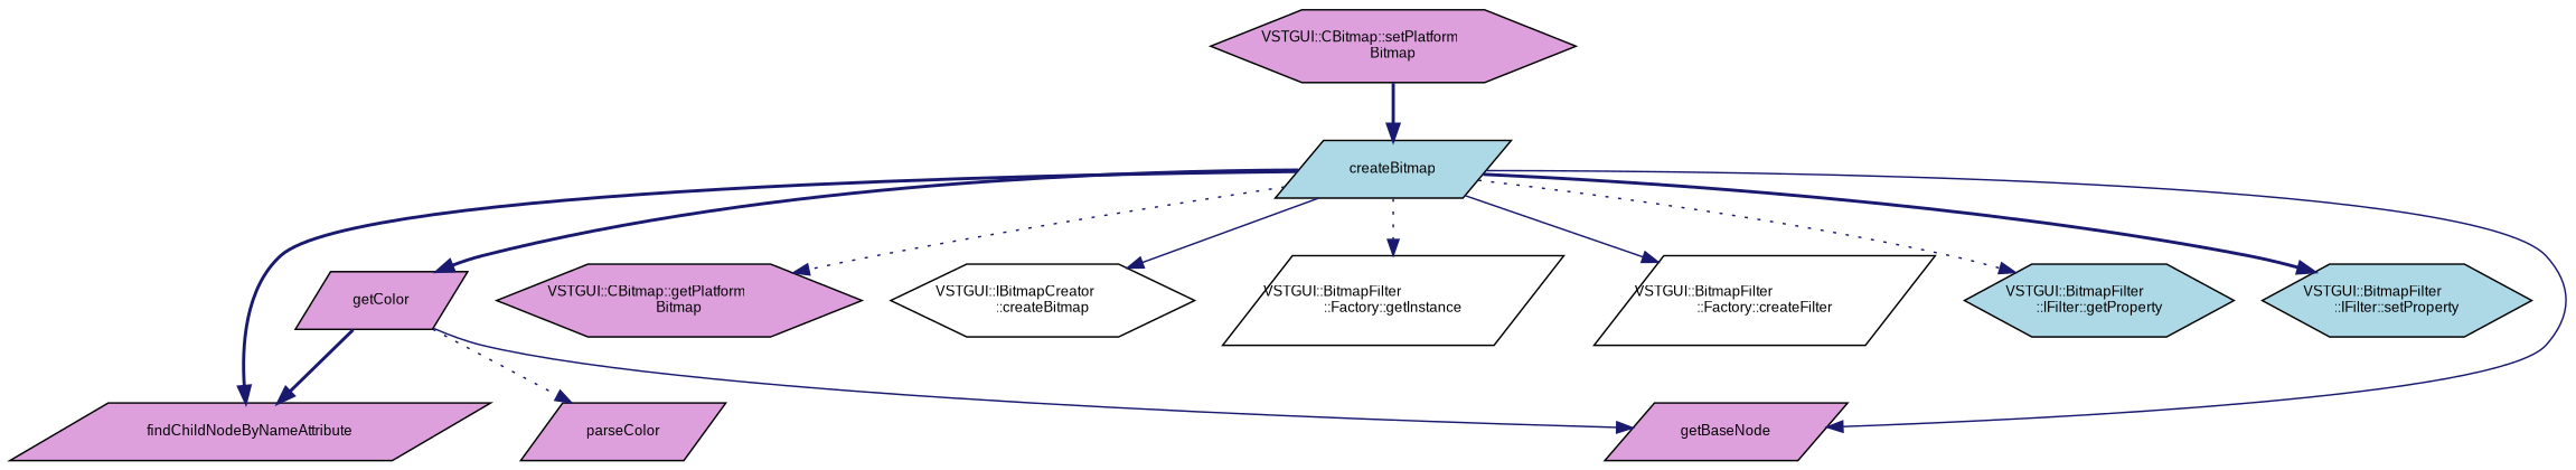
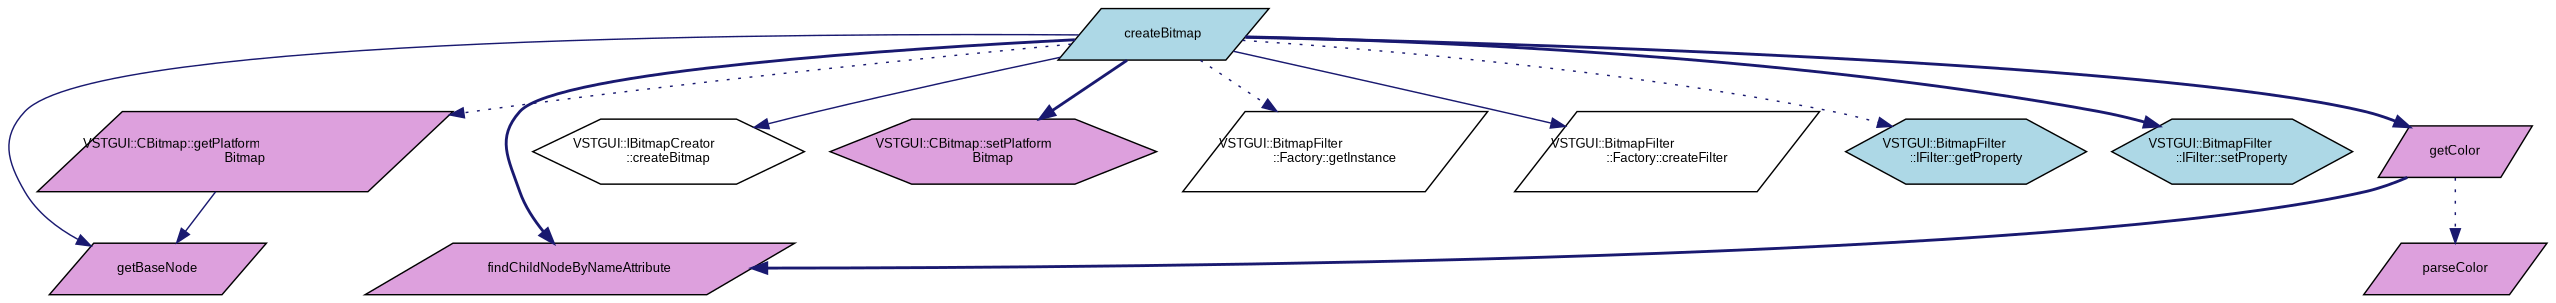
  digraph {
    rankdir=TB
    node [color=black fillcolor=plum fontname=Arial fontsize=9 shape=parallelogram style=filled]
    edge [color=midnightblue fontname=Arial fontsize=9 labelfontname=Arial labelfontsize=9 style=bold]
    n1 [fillcolor=lightblue fontcolor=black height=0.2 label=createBitmap width=0.4]
    n2 [height=0.2 label=findChildNodeByNameAttribute width=0.4]
    n3 [height=0.2 label=getBaseNode width=0.4]
-   n4 [height=0.2 label="VSTGUI::CBitmap::getPlatform\lBitmap" shape=hexagon width=0.4]
+   n4 [height=0.2 label="VSTGUI::CBitmap::getPlatform\lBitmap" width=0.4]
    n5 [fillcolor=white height=0.2 label="VSTGUI::IBitmapCreator\l::createBitmap" shape=hexagon width=0.4]
    n6 [height=0.2 label="VSTGUI::CBitmap::setPlatform\lBitmap" shape=hexagon width=0.4]
    n7 [fillcolor=white height=0.2 label="VSTGUI::BitmapFilter\l::Factory::getInstance" width=0.4]
    n8 [fillcolor=white height=0.2 label="VSTGUI::BitmapFilter\l::Factory::createFilter" width=0.4]
    n9 [fillcolor=lightblue height=0.2 label="VSTGUI::BitmapFilter\l::IFilter::getProperty" shape=hexagon width=0.4]
    n10 [fillcolor=lightblue height=0.2 label="VSTGUI::BitmapFilter\l::IFilter::setProperty" shape=hexagon width=0.4]
    n11 [height=0.2 label=getColor width=0.4]
    n12 [height=0.2 label=parseColor width=0.4]
    n1 -> n2
    n1 -> n3 [style=solid]
    n1 -> n4 [style=dotted]
    n1 -> n5 [style=solid]
-   n6 -> n1
+   n1 -> n6
    n1 -> n7 [style=dotted]
    n1 -> n8 [style=solid]
    n1 -> n9 [style=dotted]
    n1 -> n10
    n1 -> n11
    n11 -> n2
-   n11 -> n3 [style=solid]
+   n4 -> n3 [style=solid]
    n11 -> n12 [style=dotted]
  }
